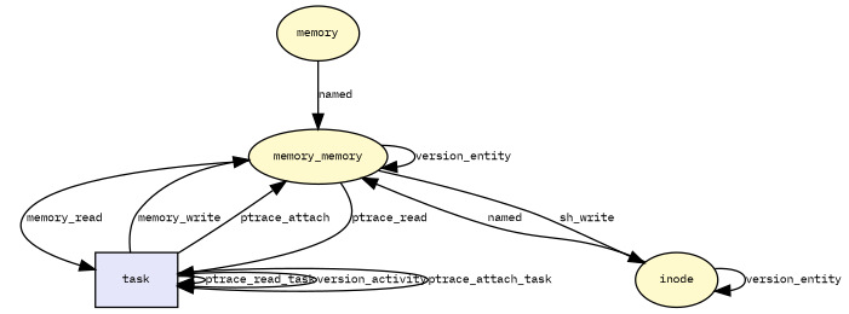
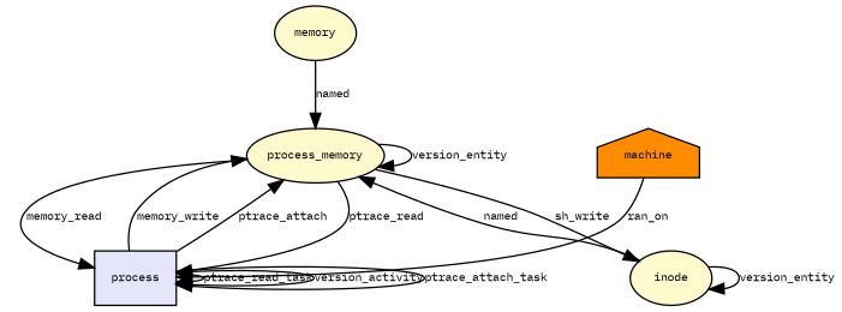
  digraph {
    fontname="IBM Plex Mono"
    node [fillcolor="#fffacd" fontname="IBM Plex Mono" fontsize=8 shape=ellipse style=filled]
    edge [fontname="IBM Plex Mono" fontsize=8]
    n1 [label=memory]
-   n2 [label=memory_memory]
-   n3 [fillcolor="#e6e6fa" label=task shape=rectangle]
+   n2 [label=process_memory]
+   n3 [fillcolor="#e6e6fa" label=process shape=rectangle]
    n4 [label=inode]
+   n5 [fillcolor="#ff8c00" label=machine shape=house]
    n1 -> n2 [label=named]
    n2 -> n2 [label=version_entity]
    n2 -> n3 [label=ptrace_read]
    n2 -> n3 [label=memory_read]
    n2 -> n4 [label=sh_write]
    n3 -> n2 [label=memory_write]
    n3 -> n2 [label=ptrace_attach]
    n3 -> n3 [label=ptrace_read_task]
    n3 -> n3 [label=version_activity]
    n3 -> n3 [label=ptrace_attach_task]
    n4 -> n2 [label=named]
    n4 -> n4 [label=version_entity]
+   n5 -> n3 [label=ran_on]
  }
